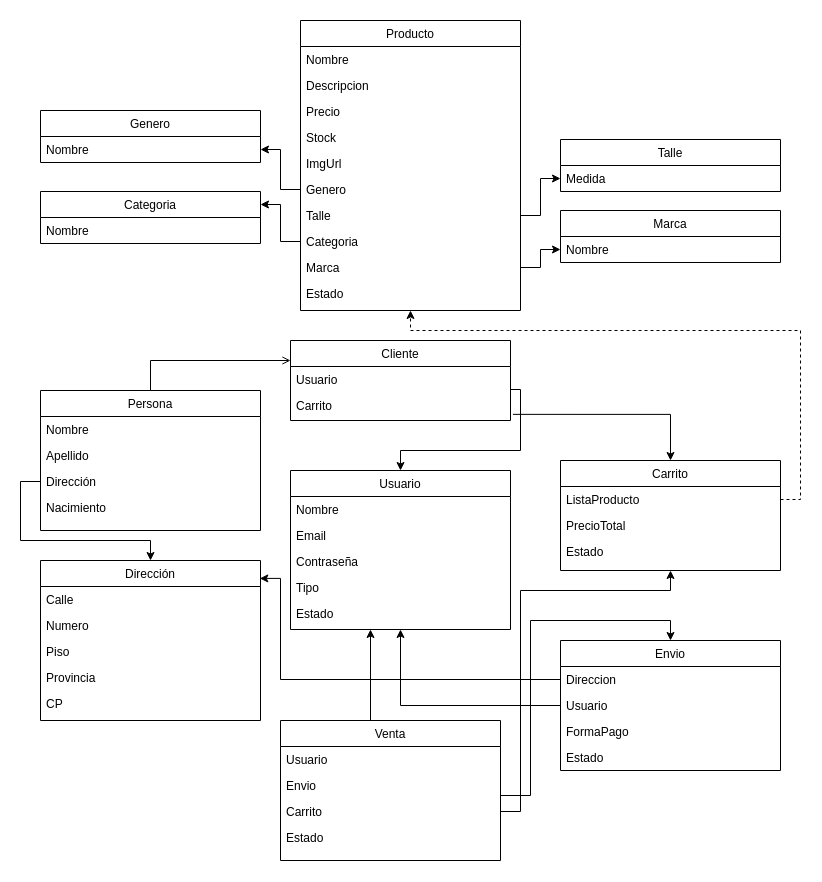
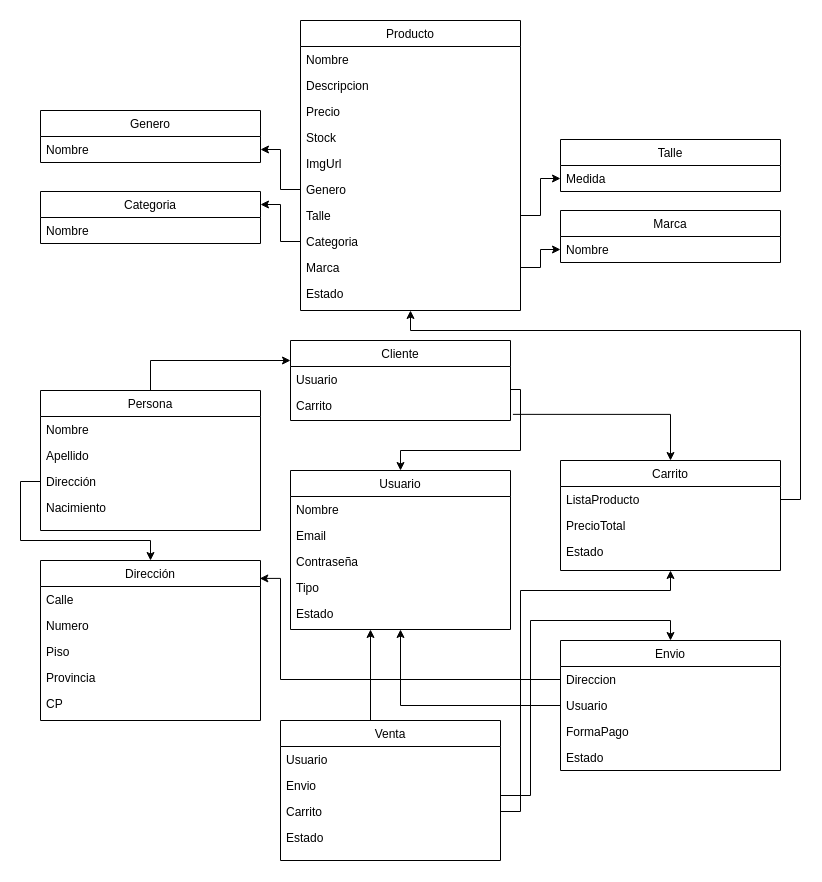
  <mxCell id="0" />
  <mxCell id="1" parent="0" />
  <mxCell id="2" value="Producto" style="swimlane;fontStyle=0;align=center;verticalAlign=top;childLayout=stackLayout;horizontal=1;startSize=26;horizontalStack=0;resizeParent=1;resizeLast=0;collapsible=1;marginBottom=0;rounded=0;shadow=0;strokeWidth=1;fillColor=default;strokeColor=default;fontColor=default;" parent="1" vertex="1"><mxGeometry x="300" y="20" width="220" height="290" as="geometry"><mxRectangle x="550" y="140" width="160" height="26" as="alternateBounds" /></mxGeometry></mxCell>
  <mxCell id="3" value="Nombre" style="text;align=left;verticalAlign=top;spacingLeft=4;spacingRight=4;overflow=hidden;rotatable=0;points=[[0,0.5],[1,0.5]];portConstraint=eastwest;fontColor=default;" parent="2" vertex="1"><mxGeometry y="26" width="220" height="26" as="geometry" /></mxCell>
  <mxCell id="4" value="Descripcion" style="text;align=left;verticalAlign=top;spacingLeft=4;spacingRight=4;overflow=hidden;rotatable=0;points=[[0,0.5],[1,0.5]];portConstraint=eastwest;rounded=0;shadow=0;html=0;fontColor=default;" parent="2" vertex="1"><mxGeometry y="52" width="220" height="26" as="geometry" /></mxCell>
  <mxCell id="5" value="Precio" style="text;align=left;verticalAlign=top;spacingLeft=4;spacingRight=4;overflow=hidden;rotatable=0;points=[[0,0.5],[1,0.5]];portConstraint=eastwest;rounded=0;shadow=0;html=0;fontColor=default;" parent="2" vertex="1"><mxGeometry y="78" width="220" height="26" as="geometry" /></mxCell>
  <mxCell id="6" value="Stock" style="text;align=left;verticalAlign=top;spacingLeft=4;spacingRight=4;overflow=hidden;rotatable=0;points=[[0,0.5],[1,0.5]];portConstraint=eastwest;rounded=0;shadow=0;html=0;fontColor=default;" parent="2" vertex="1"><mxGeometry y="104" width="220" height="26" as="geometry" /></mxCell>
  <mxCell id="7" value="ImgUrl" style="text;align=left;verticalAlign=top;spacingLeft=4;spacingRight=4;overflow=hidden;rotatable=0;points=[[0,0.5],[1,0.5]];portConstraint=eastwest;rounded=0;shadow=0;html=0;fontColor=default;" parent="2" vertex="1"><mxGeometry y="130" width="220" height="26" as="geometry" /></mxCell>
  <mxCell id="8" value="Genero" style="text;align=left;verticalAlign=top;spacingLeft=4;spacingRight=4;overflow=hidden;rotatable=0;points=[[0,0.5],[1,0.5]];portConstraint=eastwest;rounded=0;shadow=0;html=0;fontColor=default;" parent="2" vertex="1"><mxGeometry y="156" width="220" height="26" as="geometry" /></mxCell>
  <mxCell id="9" value="Talle" style="text;align=left;verticalAlign=top;spacingLeft=4;spacingRight=4;overflow=hidden;rotatable=0;points=[[0,0.5],[1,0.5]];portConstraint=eastwest;rounded=0;shadow=0;html=0;fontColor=default;" parent="2" vertex="1"><mxGeometry y="182" width="220" height="26" as="geometry" /></mxCell>
  <mxCell id="10" value="Categoria" style="text;align=left;verticalAlign=top;spacingLeft=4;spacingRight=4;overflow=hidden;rotatable=0;points=[[0,0.5],[1,0.5]];portConstraint=eastwest;rounded=0;shadow=0;html=0;fontColor=default;" parent="2" vertex="1"><mxGeometry y="208" width="220" height="26" as="geometry" /></mxCell>
  <mxCell id="11" value="Marca" style="text;align=left;verticalAlign=top;spacingLeft=4;spacingRight=4;overflow=hidden;rotatable=0;points=[[0,0.5],[1,0.5]];portConstraint=eastwest;rounded=0;shadow=0;html=0;fontColor=default;" parent="2" vertex="1"><mxGeometry y="234" width="220" height="26" as="geometry" /></mxCell>
  <mxCell id="12" value="Estado" style="text;align=left;verticalAlign=top;spacingLeft=4;spacingRight=4;overflow=hidden;rotatable=0;points=[[0,0.5],[1,0.5]];portConstraint=eastwest;rounded=0;shadow=0;html=0;fontColor=default;" parent="2" vertex="1"><mxGeometry y="260" width="220" height="26" as="geometry" /></mxCell>
  <mxCell id="13" value="Categoria" style="swimlane;fontStyle=0;align=center;verticalAlign=top;childLayout=stackLayout;horizontal=1;startSize=26;horizontalStack=0;resizeParent=1;resizeLast=0;collapsible=1;marginBottom=0;rounded=0;shadow=0;strokeWidth=1;fillColor=default;strokeColor=default;fontColor=default;" parent="1" vertex="1"><mxGeometry x="40" y="191" width="220" height="52" as="geometry"><mxRectangle x="550" y="140" width="160" height="26" as="alternateBounds" /></mxGeometry></mxCell>
  <mxCell id="14" value="Nombre" style="text;align=left;verticalAlign=top;spacingLeft=4;spacingRight=4;overflow=hidden;rotatable=0;points=[[0,0.5],[1,0.5]];portConstraint=eastwest;fontColor=default;" parent="13" vertex="1"><mxGeometry y="26" width="220" height="26" as="geometry" /></mxCell>
  <mxCell id="15" value="Talle" style="swimlane;fontStyle=0;align=center;verticalAlign=top;childLayout=stackLayout;horizontal=1;startSize=26;horizontalStack=0;resizeParent=1;resizeLast=0;collapsible=1;marginBottom=0;rounded=0;shadow=0;strokeWidth=1;fillColor=default;strokeColor=default;fontColor=default;" parent="1" vertex="1"><mxGeometry x="560" y="139" width="220" height="52" as="geometry"><mxRectangle x="550" y="140" width="160" height="26" as="alternateBounds" /></mxGeometry></mxCell>
  <mxCell id="16" value="Medida" style="text;align=left;verticalAlign=top;spacingLeft=4;spacingRight=4;overflow=hidden;rotatable=0;points=[[0,0.5],[1,0.5]];portConstraint=eastwest;fontColor=default;" parent="15" vertex="1"><mxGeometry y="26" width="220" height="26" as="geometry" /></mxCell>
  <mxCell id="17" value="Marca" style="swimlane;fontStyle=0;align=center;verticalAlign=top;childLayout=stackLayout;horizontal=1;startSize=26;horizontalStack=0;resizeParent=1;resizeLast=0;collapsible=1;marginBottom=0;rounded=0;shadow=0;strokeWidth=1;fillColor=default;strokeColor=default;fontColor=default;" parent="1" vertex="1"><mxGeometry x="560" y="210" width="220" height="52" as="geometry"><mxRectangle x="550" y="140" width="160" height="26" as="alternateBounds" /></mxGeometry></mxCell>
  <mxCell id="18" value="Nombre" style="text;align=left;verticalAlign=top;spacingLeft=4;spacingRight=4;overflow=hidden;rotatable=0;points=[[0,0.5],[1,0.5]];portConstraint=eastwest;fontColor=default;" parent="17" vertex="1"><mxGeometry y="26" width="220" height="26" as="geometry" /></mxCell>
  <mxCell id="19" value="Genero" style="swimlane;fontStyle=0;align=center;verticalAlign=top;childLayout=stackLayout;horizontal=1;startSize=26;horizontalStack=0;resizeParent=1;resizeLast=0;collapsible=1;marginBottom=0;rounded=0;shadow=0;strokeWidth=1;fillColor=default;strokeColor=default;fontColor=default;" parent="1" vertex="1"><mxGeometry x="40" y="110" width="220" height="52" as="geometry"><mxRectangle x="550" y="140" width="160" height="26" as="alternateBounds" /></mxGeometry></mxCell>
  <mxCell id="20" value="Nombre" style="text;align=left;verticalAlign=top;spacingLeft=4;spacingRight=4;overflow=hidden;rotatable=0;points=[[0,0.5],[1,0.5]];portConstraint=eastwest;fontColor=default;" parent="19" vertex="1"><mxGeometry y="26" width="220" height="26" as="geometry" /></mxCell>
  <mxCell id="21" value="" style="edgeStyle=orthogonalEdgeStyle;rounded=0;orthogonalLoop=1;jettySize=auto;html=1;labelBackgroundColor=default;fontColor=default;strokeColor=default;entryX=1;entryY=0.5;entryDx=0;entryDy=0;exitX=0;exitY=0.5;exitDx=0;exitDy=0;" parent="1" source="8" target="20" edge="1"><mxGeometry relative="1" as="geometry" /></mxCell>
  <mxCell id="22" value="" style="edgeStyle=orthogonalEdgeStyle;rounded=0;orthogonalLoop=1;jettySize=auto;html=1;fontColor=default;entryX=1;entryY=0.25;entryDx=0;entryDy=0;strokeColor=default;labelBackgroundColor=default;exitX=0;exitY=0.5;exitDx=0;exitDy=0;" parent="1" source="10" target="13" edge="1"><mxGeometry relative="1" as="geometry" /></mxCell>
  <mxCell id="23" value="" style="edgeStyle=orthogonalEdgeStyle;rounded=0;orthogonalLoop=1;jettySize=auto;html=1;labelBackgroundColor=default;fontColor=default;strokeColor=default;exitX=1;exitY=0.5;exitDx=0;exitDy=0;" parent="1" source="11" target="18" edge="1"><mxGeometry relative="1" as="geometry" /></mxCell>
  <mxCell id="24" value="" style="edgeStyle=orthogonalEdgeStyle;rounded=0;orthogonalLoop=1;jettySize=auto;html=1;labelBackgroundColor=default;fontColor=default;strokeColor=default;entryX=0;entryY=0.5;entryDx=0;entryDy=0;" parent="1" source="9" target="16" edge="1"><mxGeometry relative="1" as="geometry" /></mxCell>
  <mxCell id="25" value="" style="edgeStyle=orthogonalEdgeStyle;rounded=0;orthogonalLoop=1;jettySize=auto;html=1;exitX=0;exitY=0.5;exitDx=0;exitDy=0;" parent="1" source="29" target="46" edge="1"><mxGeometry relative="1" as="geometry"><Array as="points"><mxPoint x="20" y="481" /><mxPoint x="20" y="540" /><mxPoint x="150" y="540" /></Array></mxGeometry></mxCell>
  <mxCell id="26" value="Persona" style="swimlane;fontStyle=0;align=center;verticalAlign=top;childLayout=stackLayout;horizontal=1;startSize=26;horizontalStack=0;resizeParent=1;resizeLast=0;collapsible=1;marginBottom=0;rounded=0;shadow=0;strokeWidth=1;fillColor=default;strokeColor=default;fontColor=default;" parent="1" vertex="1"><mxGeometry x="40" y="390" width="220" height="140" as="geometry"><mxRectangle x="550" y="140" width="160" height="26" as="alternateBounds" /></mxGeometry></mxCell>
  <mxCell id="27" value="Nombre" style="text;align=left;verticalAlign=top;spacingLeft=4;spacingRight=4;overflow=hidden;rotatable=0;points=[[0,0.5],[1,0.5]];portConstraint=eastwest;fontColor=default;" parent="26" vertex="1"><mxGeometry y="26" width="220" height="26" as="geometry" /></mxCell>
  <mxCell id="28" value="Apellido" style="text;align=left;verticalAlign=top;spacingLeft=4;spacingRight=4;overflow=hidden;rotatable=0;points=[[0,0.5],[1,0.5]];portConstraint=eastwest;fontColor=default;" parent="26" vertex="1"><mxGeometry y="52" width="220" height="26" as="geometry" /></mxCell>
  <mxCell id="29" value="Dirección" style="text;align=left;verticalAlign=top;spacingLeft=4;spacingRight=4;overflow=hidden;rotatable=0;points=[[0,0.5],[1,0.5]];portConstraint=eastwest;fontColor=default;" parent="26" vertex="1"><mxGeometry y="78" width="220" height="26" as="geometry" /></mxCell>
  <mxCell id="30" value="Nacimiento" style="text;align=left;verticalAlign=top;spacingLeft=4;spacingRight=4;overflow=hidden;rotatable=0;points=[[0,0.5],[1,0.5]];portConstraint=eastwest;fontColor=default;" parent="26" vertex="1"><mxGeometry y="104" width="220" height="30" as="geometry" /></mxCell>
  <mxCell id="31" value="Usuario" style="swimlane;fontStyle=0;align=center;verticalAlign=top;childLayout=stackLayout;horizontal=1;startSize=26;horizontalStack=0;resizeParent=1;resizeLast=0;collapsible=1;marginBottom=0;rounded=0;shadow=0;strokeWidth=1;fillColor=default;strokeColor=default;fontColor=default;" parent="1" vertex="1"><mxGeometry x="290" y="470" width="220" height="159" as="geometry"><mxRectangle x="550" y="140" width="160" height="26" as="alternateBounds" /></mxGeometry></mxCell>
  <mxCell id="32" value="Nombre" style="text;align=left;verticalAlign=top;spacingLeft=4;spacingRight=4;overflow=hidden;rotatable=0;points=[[0,0.5],[1,0.5]];portConstraint=eastwest;fontColor=default;" parent="31" vertex="1"><mxGeometry y="26" width="220" height="26" as="geometry" /></mxCell>
  <mxCell id="33" value="Email" style="text;align=left;verticalAlign=top;spacingLeft=4;spacingRight=4;overflow=hidden;rotatable=0;points=[[0,0.5],[1,0.5]];portConstraint=eastwest;fontColor=default;" parent="31" vertex="1"><mxGeometry y="52" width="220" height="26" as="geometry" /></mxCell>
  <mxCell id="34" value="Contraseña" style="text;align=left;verticalAlign=top;spacingLeft=4;spacingRight=4;overflow=hidden;rotatable=0;points=[[0,0.5],[1,0.5]];portConstraint=eastwest;fontColor=default;" parent="31" vertex="1"><mxGeometry y="78" width="220" height="26" as="geometry" /></mxCell>
  <mxCell id="35" value="Tipo" style="text;align=left;verticalAlign=top;spacingLeft=4;spacingRight=4;overflow=hidden;rotatable=0;points=[[0,0.5],[1,0.5]];portConstraint=eastwest;fontColor=default;" parent="31" vertex="1"><mxGeometry y="104" width="220" height="26" as="geometry" /></mxCell>
  <mxCell id="36" value="Estado" style="text;align=left;verticalAlign=top;spacingLeft=4;spacingRight=4;overflow=hidden;rotatable=0;points=[[0,0.5],[1,0.5]];portConstraint=eastwest;fontColor=default;" parent="31" vertex="1"><mxGeometry y="130" width="220" height="26" as="geometry" /></mxCell>
- <mxCell id="37" value="" style="edgeStyle=orthogonalEdgeStyle;rounded=0;orthogonalLoop=1;jettySize=auto;html=1;entryX=0;entryY=0.25;entryDx=0;entryDy=0;endArrow=open;" parent="1" source="26" target="59" edge="1"><mxGeometry relative="1" as="geometry"><Array as="points"><mxPoint x="150" y="360" /><mxPoint x="290" y="360" /></Array><mxPoint x="290" y="380" as="targetPoint" /></mxGeometry></mxCell>
+ <mxCell id="37" value="" style="edgeStyle=orthogonalEdgeStyle;rounded=0;orthogonalLoop=1;jettySize=auto;html=1;entryX=0;entryY=0.25;entryDx=0;entryDy=0;" parent="1" source="26" target="59" edge="1"><mxGeometry relative="1" as="geometry"><Array as="points"><mxPoint x="150" y="360" /><mxPoint x="290" y="360" /></Array><mxPoint x="290" y="380" as="targetPoint" /></mxGeometry></mxCell>
  <mxCell id="38" value="" style="edgeStyle=orthogonalEdgeStyle;rounded=0;orthogonalLoop=1;jettySize=auto;html=1;entryX=0.5;entryY=0;entryDx=0;entryDy=0;exitX=1;exitY=0.5;exitDx=0;exitDy=0;" parent="1" source="66" target="52" edge="1"><mxGeometry relative="1" as="geometry"><Array as="points"><mxPoint x="530" y="795" /><mxPoint x="530" y="620" /><mxPoint x="670" y="620" /></Array><mxPoint x="560" y="551" as="sourcePoint" /></mxGeometry></mxCell>
  <mxCell id="39" value="" style="edgeStyle=orthogonalEdgeStyle;rounded=0;orthogonalLoop=1;jettySize=auto;html=1;entryX=0.997;entryY=0.112;entryDx=0;entryDy=0;entryPerimeter=0;exitX=0;exitY=0.5;exitDx=0;exitDy=0;" parent="1" source="53" target="46" edge="1"><mxGeometry relative="1" as="geometry"><Array as="points"><mxPoint x="280" y="679" /><mxPoint x="280" y="578" /></Array></mxGeometry></mxCell>
  <mxCell id="40" value="Carrito" style="swimlane;fontStyle=0;align=center;verticalAlign=top;childLayout=stackLayout;horizontal=1;startSize=26;horizontalStack=0;resizeParent=1;resizeLast=0;collapsible=1;marginBottom=0;rounded=0;shadow=0;strokeWidth=1;fillColor=default;strokeColor=default;fontColor=default;" parent="1" vertex="1"><mxGeometry x="560" y="460" width="220" height="110" as="geometry"><mxRectangle x="550" y="140" width="160" height="26" as="alternateBounds" /></mxGeometry></mxCell>
  <mxCell id="41" value="ListaProducto" style="text;align=left;verticalAlign=top;spacingLeft=4;spacingRight=4;overflow=hidden;rotatable=0;points=[[0,0.5],[1,0.5]];portConstraint=eastwest;fontColor=default;" parent="40" vertex="1"><mxGeometry y="26" width="220" height="26" as="geometry" /></mxCell>
  <mxCell id="42" value="PrecioTotal" style="text;align=left;verticalAlign=top;spacingLeft=4;spacingRight=4;overflow=hidden;rotatable=0;points=[[0,0.5],[1,0.5]];portConstraint=eastwest;fontColor=default;" parent="40" vertex="1"><mxGeometry y="52" width="220" height="26" as="geometry" /></mxCell>
  <mxCell id="43" value="Estado" style="text;align=left;verticalAlign=top;spacingLeft=4;spacingRight=4;overflow=hidden;rotatable=0;points=[[0,0.5],[1,0.5]];portConstraint=eastwest;fontColor=default;" parent="40" vertex="1"><mxGeometry y="78" width="220" height="26" as="geometry" /></mxCell>
  <mxCell id="44" value="" style="edgeStyle=orthogonalEdgeStyle;rounded=0;orthogonalLoop=1;jettySize=auto;html=1;entryX=0.5;entryY=0;entryDx=0;entryDy=0;exitX=1.011;exitY=0.841;exitDx=0;exitDy=0;exitPerimeter=0;" parent="1" source="61" target="40" edge="1"><mxGeometry relative="1" as="geometry"><mxPoint x="510" y="568" as="sourcePoint" /><Array as="points"><mxPoint x="670" y="414" /></Array></mxGeometry></mxCell>
- <mxCell id="45" value="" style="edgeStyle=orthogonalEdgeStyle;rounded=0;orthogonalLoop=1;jettySize=auto;html=1;entryX=0.5;entryY=1;entryDx=0;entryDy=0;exitX=1;exitY=0.5;exitDx=0;exitDy=0;dashed=1;" parent="1" source="41" target="2" edge="1"><mxGeometry relative="1" as="geometry"><Array as="points"><mxPoint x="800" y="499" /><mxPoint x="800" y="330" /><mxPoint x="410" y="330" /></Array></mxGeometry></mxCell>
+ <mxCell id="45" value="" style="edgeStyle=orthogonalEdgeStyle;rounded=0;orthogonalLoop=1;jettySize=auto;html=1;entryX=0.5;entryY=1;entryDx=0;entryDy=0;exitX=1;exitY=0.5;exitDx=0;exitDy=0;" parent="1" source="41" target="2" edge="1"><mxGeometry relative="1" as="geometry"><Array as="points"><mxPoint x="800" y="499" /><mxPoint x="800" y="330" /><mxPoint x="410" y="330" /></Array></mxGeometry></mxCell>
  <mxCell id="46" value="Dirección" style="swimlane;fontStyle=0;align=center;verticalAlign=top;childLayout=stackLayout;horizontal=1;startSize=26;horizontalStack=0;resizeParent=1;resizeLast=0;collapsible=1;marginBottom=0;rounded=0;shadow=0;strokeWidth=1;fillColor=default;strokeColor=default;fontColor=default;" parent="1" vertex="1"><mxGeometry x="40" y="560" width="220" height="160" as="geometry"><mxRectangle x="550" y="140" width="160" height="26" as="alternateBounds" /></mxGeometry></mxCell>
  <mxCell id="47" value="Calle" style="text;align=left;verticalAlign=top;spacingLeft=4;spacingRight=4;overflow=hidden;rotatable=0;points=[[0,0.5],[1,0.5]];portConstraint=eastwest;fontColor=default;" parent="46" vertex="1"><mxGeometry y="26" width="220" height="26" as="geometry" /></mxCell>
  <mxCell id="48" value="Numero" style="text;align=left;verticalAlign=top;spacingLeft=4;spacingRight=4;overflow=hidden;rotatable=0;points=[[0,0.5],[1,0.5]];portConstraint=eastwest;fontColor=default;" parent="46" vertex="1"><mxGeometry y="52" width="220" height="26" as="geometry" /></mxCell>
  <mxCell id="49" value="Piso" style="text;align=left;verticalAlign=top;spacingLeft=4;spacingRight=4;overflow=hidden;rotatable=0;points=[[0,0.5],[1,0.5]];portConstraint=eastwest;fontColor=default;" parent="46" vertex="1"><mxGeometry y="78" width="220" height="26" as="geometry" /></mxCell>
  <mxCell id="50" value="Provincia" style="text;align=left;verticalAlign=top;spacingLeft=4;spacingRight=4;overflow=hidden;rotatable=0;points=[[0,0.5],[1,0.5]];portConstraint=eastwest;fontColor=default;" parent="46" vertex="1"><mxGeometry y="104" width="220" height="26" as="geometry" /></mxCell>
  <mxCell id="51" value="CP" style="text;align=left;verticalAlign=top;spacingLeft=4;spacingRight=4;overflow=hidden;rotatable=0;points=[[0,0.5],[1,0.5]];portConstraint=eastwest;fontColor=default;" parent="46" vertex="1"><mxGeometry y="130" width="220" height="26" as="geometry" /></mxCell>
  <mxCell id="52" value="Envio" style="swimlane;fontStyle=0;align=center;verticalAlign=top;childLayout=stackLayout;horizontal=1;startSize=26;horizontalStack=0;resizeParent=1;resizeLast=0;collapsible=1;marginBottom=0;rounded=0;shadow=0;strokeWidth=1;fillColor=default;strokeColor=default;fontColor=default;" parent="1" vertex="1"><mxGeometry x="560" y="640" width="220" height="130" as="geometry"><mxRectangle x="550" y="140" width="160" height="26" as="alternateBounds" /></mxGeometry></mxCell>
  <mxCell id="53" value="Direccion" style="text;align=left;verticalAlign=top;spacingLeft=4;spacingRight=4;overflow=hidden;rotatable=0;points=[[0,0.5],[1,0.5]];portConstraint=eastwest;fontColor=default;" parent="52" vertex="1"><mxGeometry y="26" width="220" height="26" as="geometry" /></mxCell>
  <mxCell id="54" value="Usuario" style="text;align=left;verticalAlign=top;spacingLeft=4;spacingRight=4;overflow=hidden;rotatable=0;points=[[0,0.5],[1,0.5]];portConstraint=eastwest;fontColor=default;" parent="52" vertex="1"><mxGeometry y="52" width="220" height="26" as="geometry" /></mxCell>
  <mxCell id="55" value="FormaPago" style="text;align=left;verticalAlign=top;spacingLeft=4;spacingRight=4;overflow=hidden;rotatable=0;points=[[0,0.5],[1,0.5]];portConstraint=eastwest;fontColor=default;" parent="52" vertex="1"><mxGeometry y="78" width="220" height="26" as="geometry" /></mxCell>
  <mxCell id="56" value="Estado" style="text;align=left;verticalAlign=top;spacingLeft=4;spacingRight=4;overflow=hidden;rotatable=0;points=[[0,0.5],[1,0.5]];portConstraint=eastwest;fontColor=default;" parent="52" vertex="1"><mxGeometry y="104" width="220" height="26" as="geometry" /></mxCell>
  <mxCell id="57" value="" style="edgeStyle=orthogonalEdgeStyle;rounded=0;orthogonalLoop=1;jettySize=auto;html=1;entryX=0.5;entryY=1;entryDx=0;entryDy=0;exitX=0;exitY=0.5;exitDx=0;exitDy=0;" parent="1" source="54" target="31" edge="1"><mxGeometry relative="1" as="geometry"><mxPoint x="570" y="679" as="sourcePoint" /><mxPoint x="269.34" y="587.92" as="targetPoint" /><Array as="points"><mxPoint x="400" y="705" /></Array></mxGeometry></mxCell>
  <mxCell id="58" value="" style="edgeStyle=orthogonalEdgeStyle;rounded=0;orthogonalLoop=1;jettySize=auto;html=1;exitX=1;exitY=0.5;exitDx=0;exitDy=0;entryX=0.5;entryY=0;entryDx=0;entryDy=0;" parent="1" source="60" edge="1" target="31"><mxGeometry relative="1" as="geometry"><mxPoint x="400" y="450" as="targetPoint" /><Array as="points"><mxPoint x="510" y="389" /><mxPoint x="520" y="389" /><mxPoint x="520" y="450" /><mxPoint x="400" y="450" /></Array></mxGeometry></mxCell>
  <mxCell id="59" value="Cliente" style="swimlane;fontStyle=0;align=center;verticalAlign=top;childLayout=stackLayout;horizontal=1;startSize=26;horizontalStack=0;resizeParent=1;resizeLast=0;collapsible=1;marginBottom=0;rounded=0;shadow=0;strokeWidth=1;fillColor=default;strokeColor=default;fontColor=default;" parent="1" vertex="1"><mxGeometry x="290" y="340" width="220" height="80" as="geometry"><mxRectangle x="550" y="140" width="160" height="26" as="alternateBounds" /></mxGeometry></mxCell>
  <mxCell id="60" value="Usuario" style="text;align=left;verticalAlign=top;spacingLeft=4;spacingRight=4;overflow=hidden;rotatable=0;points=[[0,0.5],[1,0.5]];portConstraint=eastwest;fontColor=default;" parent="59" vertex="1"><mxGeometry y="26" width="220" height="26" as="geometry" /></mxCell>
  <mxCell id="61" value="Carrito" style="text;align=left;verticalAlign=top;spacingLeft=4;spacingRight=4;overflow=hidden;rotatable=0;points=[[0,0.5],[1,0.5]];portConstraint=eastwest;fontColor=default;" parent="59" vertex="1"><mxGeometry y="52" width="220" height="26" as="geometry" /></mxCell>
  <mxCell id="62" value="" style="edgeStyle=orthogonalEdgeStyle;rounded=0;orthogonalLoop=1;jettySize=auto;html=1;" edge="1" parent="1" source="64"><mxGeometry relative="1" as="geometry"><mxPoint x="370" y="629" as="targetPoint" /><Array as="points"><mxPoint x="370" y="629" /></Array></mxGeometry></mxCell>
  <mxCell id="63" value="" style="edgeStyle=orthogonalEdgeStyle;rounded=0;orthogonalLoop=1;jettySize=auto;html=1;entryX=0.5;entryY=1;entryDx=0;entryDy=0;exitX=1;exitY=0.5;exitDx=0;exitDy=0;" edge="1" parent="1" source="67" target="40"><mxGeometry relative="1" as="geometry"><Array as="points"><mxPoint x="520" y="811" /><mxPoint x="520" y="590" /><mxPoint x="670" y="590" /></Array></mxGeometry></mxCell>
  <mxCell id="64" value="Venta" style="swimlane;fontStyle=0;align=center;verticalAlign=top;childLayout=stackLayout;horizontal=1;startSize=26;horizontalStack=0;resizeParent=1;resizeLast=0;collapsible=1;marginBottom=0;rounded=0;shadow=0;strokeWidth=1;fillColor=default;strokeColor=default;fontColor=default;" vertex="1" parent="1"><mxGeometry x="280" y="720" width="220" height="140" as="geometry"><mxRectangle x="550" y="140" width="160" height="26" as="alternateBounds" /></mxGeometry></mxCell>
  <mxCell id="65" value="Usuario" style="text;align=left;verticalAlign=top;spacingLeft=4;spacingRight=4;overflow=hidden;rotatable=0;points=[[0,0.5],[1,0.5]];portConstraint=eastwest;fontColor=default;" vertex="1" parent="64"><mxGeometry y="26" width="220" height="26" as="geometry" /></mxCell>
  <mxCell id="66" value="Envio" style="text;align=left;verticalAlign=top;spacingLeft=4;spacingRight=4;overflow=hidden;rotatable=0;points=[[0,0.5],[1,0.5]];portConstraint=eastwest;fontColor=default;" vertex="1" parent="64"><mxGeometry y="52" width="220" height="26" as="geometry" /></mxCell>
  <mxCell id="67" value="Carrito" style="text;align=left;verticalAlign=top;spacingLeft=4;spacingRight=4;overflow=hidden;rotatable=0;points=[[0,0.5],[1,0.5]];portConstraint=eastwest;fontColor=default;" vertex="1" parent="64"><mxGeometry y="78" width="220" height="26" as="geometry" /></mxCell>
  <mxCell id="68" value="Estado" style="text;align=left;verticalAlign=top;spacingLeft=4;spacingRight=4;overflow=hidden;rotatable=0;points=[[0,0.5],[1,0.5]];portConstraint=eastwest;fontColor=default;" vertex="1" parent="64"><mxGeometry y="104" width="220" height="26" as="geometry" /></mxCell>
